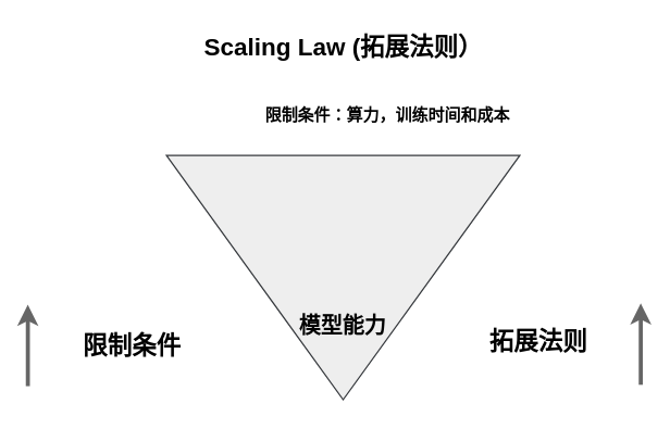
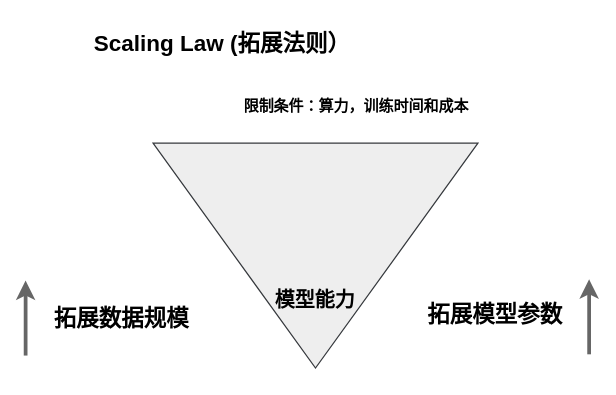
  <mxCell id="0" />
  <mxCell id="1" parent="0" />
- <mxCell id="2" value="&lt;b&gt;&lt;font style=&quot;font-size: 18px;&quot;&gt;限制条件&lt;/font&gt;&lt;/b&gt;" style="text;html=1;align=center;verticalAlign=middle;whiteSpace=wrap;rounded=0;" vertex="1" parent="1"><mxGeometry x="32" y="240" width="130" height="30" as="geometry" /></mxCell>
+ <mxCell id="2" value="&lt;b&gt;&lt;font style=&quot;font-size: 18px;&quot;&gt;拓展数据规模&lt;/font&gt;&lt;/b&gt;" style="text;html=1;align=center;verticalAlign=middle;whiteSpace=wrap;rounded=0;" vertex="1" parent="1"><mxGeometry x="32" y="240" width="130" height="30" as="geometry" /></mxCell>
  <mxCell id="3" value="" style="triangle;whiteSpace=wrap;html=1;direction=south;fillColor=#eeeeee;strokeColor=#36393d;gradientDirection=north;" vertex="1" parent="1"><mxGeometry x="122" y="114" width="260" height="180" as="geometry" /></mxCell>
  <mxCell id="4" value="" style="endArrow=classic;html=1;rounded=0;strokeColor=#666666;strokeWidth=3;" edge="1" parent="1"><mxGeometry width="50" height="50" relative="1" as="geometry"><mxPoint x="20" y="284" as="sourcePoint" /><mxPoint x="20" y="224" as="targetPoint" /></mxGeometry></mxCell>
- <mxCell id="5" value="&lt;b&gt;&lt;font style=&quot;font-size: 18px;&quot;&gt;拓展法则&lt;/font&gt;&lt;/b&gt;" style="text;html=1;align=center;verticalAlign=middle;whiteSpace=wrap;rounded=0;" vertex="1" parent="1"><mxGeometry x="331" y="237" width="130" height="30" as="geometry" /></mxCell>
+ <mxCell id="5" value="&lt;b&gt;&lt;font style=&quot;font-size: 18px;&quot;&gt;拓展模型参数&lt;/font&gt;&lt;/b&gt;" style="text;html=1;align=center;verticalAlign=middle;whiteSpace=wrap;rounded=0;" vertex="1" parent="1"><mxGeometry x="331" y="237" width="130" height="30" as="geometry" /></mxCell>
  <mxCell id="6" value="" style="endArrow=classic;html=1;rounded=0;strokeColor=#666666;strokeWidth=3;" edge="1" parent="1"><mxGeometry width="50" height="50" relative="1" as="geometry"><mxPoint x="471" y="283" as="sourcePoint" /><mxPoint x="471" y="223" as="targetPoint" /></mxGeometry></mxCell>
  <mxCell id="7" value="&lt;b&gt;&lt;font style=&quot;font-size: 16px;&quot;&gt;模型能力&lt;/font&gt;&lt;/b&gt;" style="text;html=1;align=center;verticalAlign=middle;whiteSpace=wrap;rounded=0;" vertex="1" parent="1"><mxGeometry x="207" y="225" width="90" height="30" as="geometry" /></mxCell>
  <mxCell id="8" value="&lt;b&gt;限制条件：算力，训练时间和成本&lt;/b&gt;" style="text;html=1;align=center;verticalAlign=middle;whiteSpace=wrap;rounded=0;" vertex="1" parent="1"><mxGeometry x="169.5" y="70" width="230" height="30" as="geometry" /></mxCell>
- <mxCell id="9" value="&lt;b&gt;&lt;font style=&quot;font-size: 18px;&quot;&gt;Scaling Law (拓展法则）&lt;/font&gt;&lt;/b&gt;" style="text;html=1;align=center;verticalAlign=middle;whiteSpace=wrap;rounded=0;" vertex="1" parent="1"><mxGeometry x="139.5" y="20" width="225" height="30" as="geometry" /></mxCell>
+ <mxCell id="9" value="&lt;b&gt;&lt;font style=&quot;font-size: 18px;&quot;&gt;Scaling Law (拓展法则）&lt;/font&gt;&lt;/b&gt;" style="text;html=1;align=center;verticalAlign=middle;whiteSpace=wrap;rounded=0;" vertex="1" parent="1"><mxGeometry x="64.5" y="20" width="225" height="30" as="geometry" /></mxCell>
